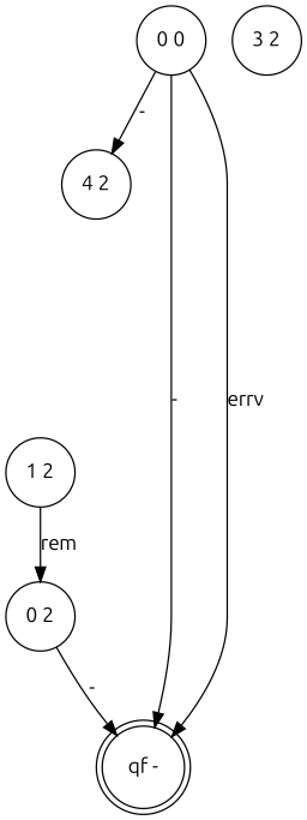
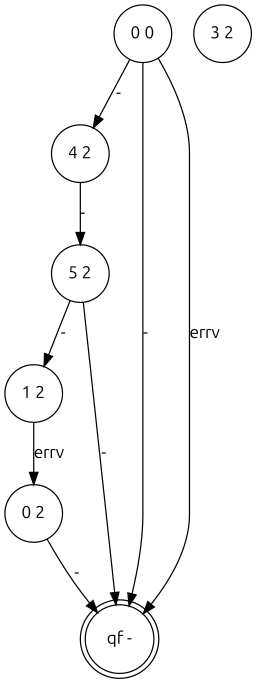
  digraph {
    fontname=Ubuntu
    node [fontname=Ubuntu shape=circle]
    edge [fontname=Ubuntu]
    "4 2"
+   "5 2"
    "1 2"
    "qf -" [shape=doublecircle]
    "0 2"
    "0 0"
    "3 2"
-   "1 2" -> "0 2" [label=rem]
+   "4 2" -> "5 2" [label="-"]
+   "5 2" -> "1 2" [label="-"]
+   "5 2" -> "qf -" [label="-"]
+   "1 2" -> "0 2" [label=errv]
    "0 2" -> "qf -" [label="-"]
    "0 0" -> "4 2" [label="-"]
    "0 0" -> "qf -" [label="-"]
    "0 0" -> "qf -" [label=errv]
  }
